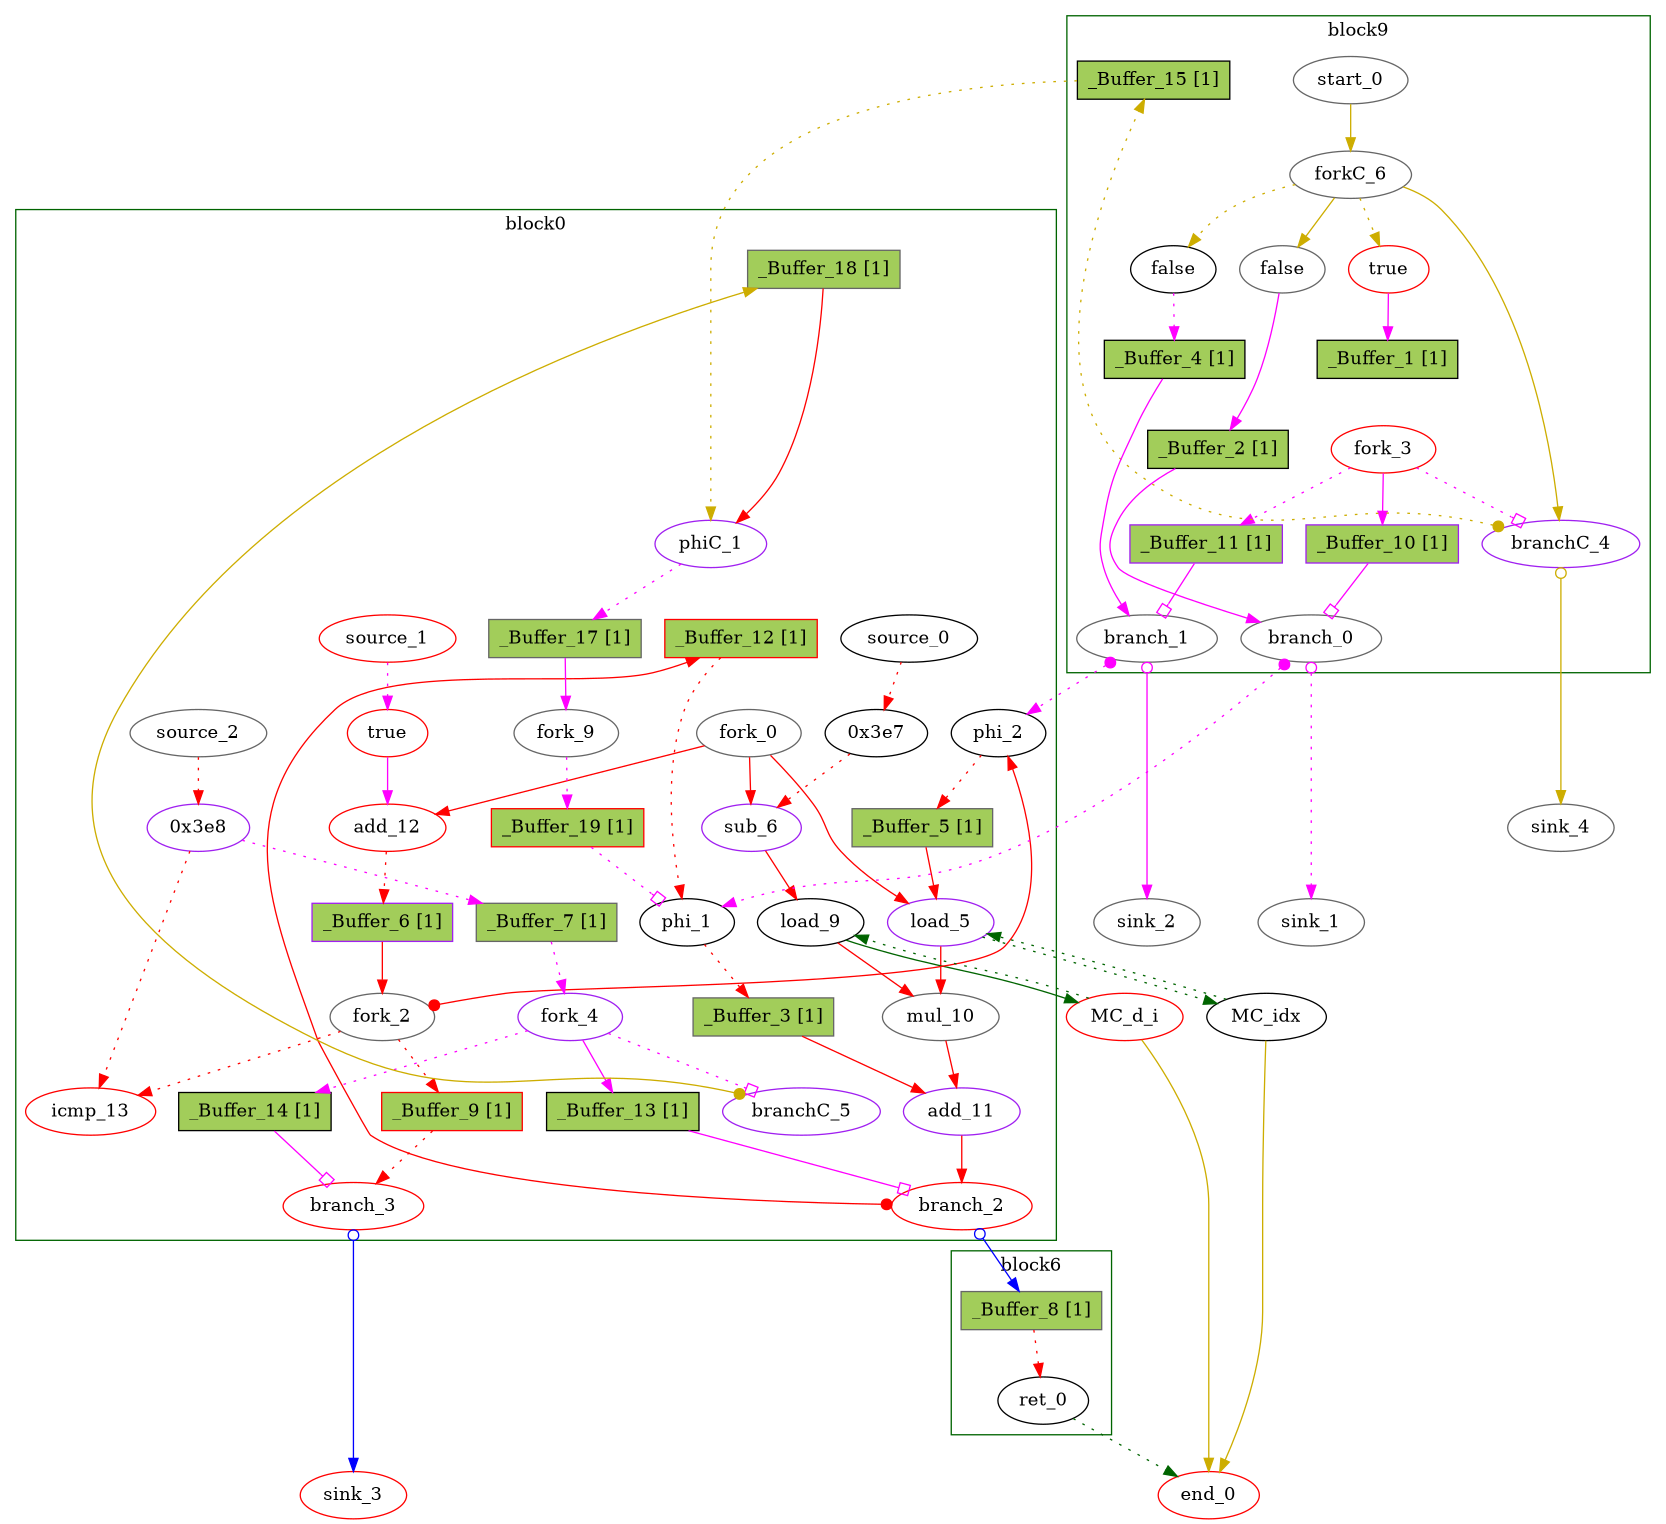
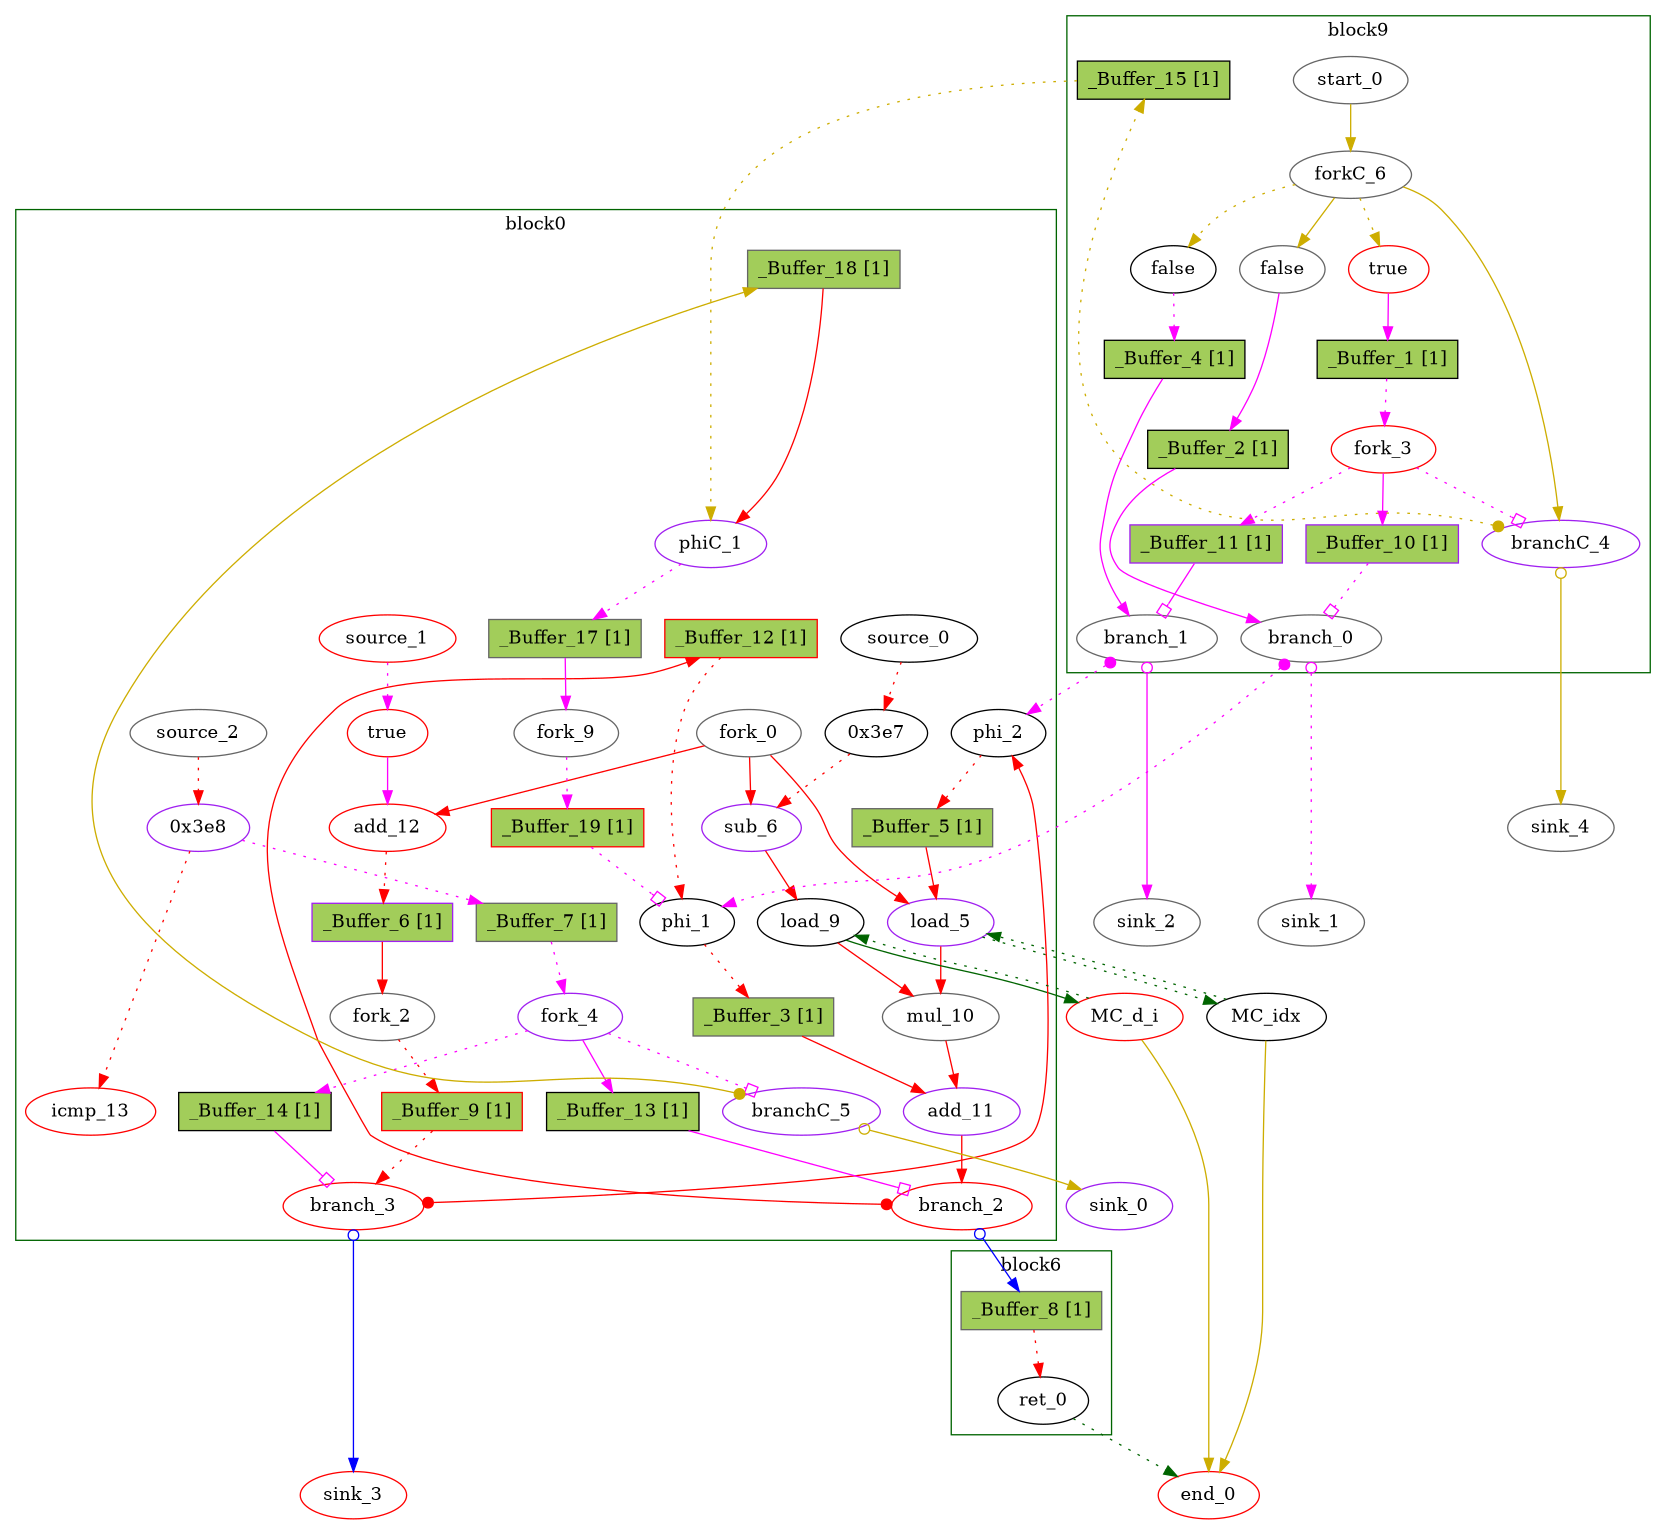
  digraph {
    node [bbID=2 color=gray40 in="in1:1" out="out1:32" shape=oval type=Buffer]
    edge [arrowhead=normal color=magenta from=out1 style=solid to=in1]
    phi_1 [color=black delay=4 in="in1?:1 in2:32 in3:32" retimingDiff=0.8 type=Mux]
    phi_2 [color=black delay=4 in="in1?:1 in2:32 in3:32" retimingDiff=0.2 type=Mux]
    load_5 [color=purple delay=4 in="in1:32 in2:32" latency=2 offset=0 op=mc_load_op out="out1:32 out2:32" portID=0 retimingDiff=0.4 type=Operator]
    n4 [color=black delay=4 in="in1:32" label="0x3e7" retimingDiff=0.4 type=Constant value="0x3e7"]
    sub_6 [color=purple delay=4 in="in1:32 in2:32" op=sub_op retimingDiff=0.4 type=Operator]
    load_9 [color=black delay=4 in="in1:32 in2:32" latency=2 offset=0 op=mc_load_op out="out1:32 out2:32" portID=0 retimingDiff=0.4 type=Operator]
    mul_10 [delay=4 in="in1:32 in2:32" latency=4 op=mul_op retimingDiff=0.8 type=Operator]
    add_11 [color=purple delay=4 in="in1:32 in2:32" op=add_op retimingDiff=1.6 type=Operator]
    n9 [color=red delay=4 label=true out="out1:1" retimingDiff=0.4 type=Constant value="0x1"]
    add_12 [color=red delay=4 in="in1:32 in2:32" op=add_op retimingDiff=0.4 type=Operator]
    n11 [color=purple delay=4 in="in1:32" label="0x3e8" retimingDiff=0.6 type=Constant value="0x3e8"]
    icmp_13 [color=red delay=4 in="in1:32 in2:32" op=icmp_ult_op out="out1:1" retimingDiff=0.6 type=Operator]
    fork_0 [delay=4 in="in1:32" out="out1:32 out2:32 out3:32" retimingDiff=0.4 type=Fork]
    fork_2 [delay=4 in="in1:32" out="out1:32 out2:32" retimingDiff=0.6 type=Fork]
    branch_2 [color=red delay=4 in="in1:32 in2?:1" out="out1+:32 out2-:32" retimingDiff=1.6 type=Branch]
    branch_3 [color=red delay=4 in="in1:32 in2?:1" out="out1+:32 out2-:32" retimingDiff=1.2 type=Branch]
    fork_4 [color=purple delay=4 out="out1:1 out2:1 out3:1" retimingDiff=0.8 type=Fork]
    phiC_1 [color=purple delay=4 in="in1:0 in2:0" out="out1:0 out2?:1" type=CntrlMerge]
    branchC_5 [color=purple delay=4 in="in1:0 in2?:1" out="out1+:0 out2-:0" retimingDiff=0.8 type=Branch]
    source_0 [color=black retimingDiff=0.4 type=Source in=""]
    source_1 [color=red out="out1:1" retimingDiff=0.4 type=Source in=""]
    source_2 [retimingDiff=0.6 type=Source in=""]
    fork_9 [delay=4 out="out1:1 out2:1" retimingDiff=0.2 type=Fork]
    n24 [fillcolor=darkolivegreen3 height=0.4 in="in1:32" label="_Buffer_3 [1]" shape=box slots=1 style=filled transparent=false]
    n25 [fillcolor=darkolivegreen3 height=0.4 in="in1:32" label="_Buffer_5 [1]" shape=box slots=1 style=filled transparent=false]
    n26 [color=purple fillcolor=darkolivegreen3 height=0.4 in="in1:32" label="_Buffer_6 [1]" shape=box slots=1 style=filled transparent=false]
    n27 [fillcolor=darkolivegreen3 height=0.4 label="_Buffer_7 [1]" out="out1:1" shape=box slots=1 style=filled transparent=false]
    n28 [color=red fillcolor=darkolivegreen3 height=0.4 in="in1:32" label="_Buffer_9 [1]" shape=box slots=1 style=filled transparent=false]
    n29 [color=red fillcolor=darkolivegreen3 height=0.4 in="in1:32" label="_Buffer_12 [1]" shape=box slots=1 style=filled transparent=false]
    n30 [color=black fillcolor=darkolivegreen3 height=0.4 label="_Buffer_13 [1]" out="out1:1" shape=box slots=1 style=filled transparent=false]
    n31 [color=black fillcolor=darkolivegreen3 height=0.4 label="_Buffer_14 [1]" out="out1:1" shape=box slots=1 style=filled transparent=false]
    n32 [fillcolor=darkolivegreen3 height=0.4 label="_Buffer_17 [1]" out="out1:1" shape=box slots=1 style=filled transparent=false]
    n33 [fillcolor=darkolivegreen3 height=0.4 in="in1:0" label="_Buffer_18 [1]" out="out1:0" shape=box slots=1 style=filled transparent=false]
    n34 [color=red fillcolor=darkolivegreen3 height=0.4 label="_Buffer_19 [1]" out="out1:1" shape=box slots=1 style=filled transparent=false]
    n35 [bbID=1 color=red delay=4 label=true out="out1:1" type=Constant value="0x1"]
    n36 [bbID=1 delay=4 label=false out="out1:1" type=Constant value="0x0"]
    n37 [bbID=1 color=black delay=4 label=false out="out1:1" type=Constant value="0x0"]
    branch_0 [bbID=1 delay=4 in="in1:1 in2?:1" out="out1+:1 out2-:1" type=Branch]
    branch_1 [bbID=1 delay=4 in="in1:1 in2?:1" out="out1+:1 out2-:1" type=Branch]
    fork_3 [bbID=1 color=red delay=4 out="out1:1 out2:1 out3:1" type=Fork]
    start_0 [bbID=1 in="in1:0" out="out1:0" type=Entry]
    forkC_6 [bbID=1 delay=4 in="in1:0" out="out1:0 out2:0 out3:0 out4:0" type=Fork]
    branchC_4 [bbID=1 color=purple delay=4 in="in1:0 in2?:1" out="out1+:0 out2-:0" type=Branch]
    n44 [bbID=1 color=black fillcolor=darkolivegreen3 height=0.4 label="_Buffer_1 [1]" out="out1:1" shape=box slots=1 style=filled transparent=false]
    n45 [bbID=1 color=black fillcolor=darkolivegreen3 height=0.4 label="_Buffer_2 [1]" out="out1:1" shape=box slots=1 style=filled transparent=false]
    n46 [bbID=1 color=black fillcolor=darkolivegreen3 height=0.4 label="_Buffer_4 [1]" out="out1:1" shape=box slots=1 style=filled transparent=false]
    n47 [bbID=1 color=purple fillcolor=darkolivegreen3 height=0.4 label="_Buffer_10 [1]" out="out1:1" shape=box slots=1 style=filled transparent=false]
    n48 [bbID=1 color=purple fillcolor=darkolivegreen3 height=0.4 label="_Buffer_11 [1]" out="out1:1" shape=box slots=1 style=filled transparent=false]
    n49 [bbID=1 color=black fillcolor=darkolivegreen3 height=0.4 in="in1:0" label="_Buffer_15 [1]" out="out1:0" shape=box slots=1 style=filled transparent=false]
    ret_0 [bbID=3 color=black delay=4 in="in1:32" op=ret_op type=Operator]
    n51 [bbID=3 fillcolor=darkolivegreen3 height=0.4 in="in1:32" label="_Buffer_8 [1]" shape=box slots=1 style=filled transparent=false]
    MC_idx [bbID=0 bbcount=0 color=black in="in1:32*l0a" ldcount=1 memory=idx out="out1:32*l0d out2:0*e" stcount=0 type=MC shape=""]
    MC_d_i [bbID=0 bbcount=0 color=red in="in1:32*l0a" ldcount=1 memory=d_i out="out1:32*l0d out2:0*e" stcount=0 type=MC shape=""]
    sink_3 [bbID=0 color=red in="in1:32" type=Sink out=""]
+   sink_0 [bbID=0 color=purple in="in1:0" type=Sink out=""]
    sink_1 [bbID=0 type=Sink out=""]
    sink_2 [bbID=0 type=Sink out=""]
    sink_4 [bbID=0 in="in1:0" type=Sink out=""]
    end_0 [bbID=0 color=red in="in1:0*e in2:0*e in3:32" type=Exit]
    subgraph cluster_1 {
      color=darkgreen
      label=block0
      phi_1
      phi_2
      load_5
      n4
      sub_6
      load_9
      mul_10
      add_11
      n9
      add_12
      n11
      icmp_13
      fork_0
      fork_2
      branch_2
      branch_3
      fork_4
      phiC_1
      branchC_5
      source_0
      source_1
      source_2
      fork_9
      n24
      n25
      n26
      n27
      n28
      n29
      n30
      n31
      n32
      n33
      n34
    }
    subgraph cluster_2 {
      color=darkgreen
      label=block9
      n35
      n36
      n37
      branch_0
      branch_1
      fork_3
      start_0
      forkC_6
      branchC_4
      n44
      n45
      n46
      n47
      n48
      n49
    }
    subgraph cluster_3 {
      color=darkgreen
      label=block6
      ret_0
      n51
    }
    phi_1 -> n24 [color=red style=dotted]
    phi_2 -> n25 [color=red style=dotted]
    load_5 -> mul_10 [color=red]
    load_5 -> MC_idx [color=darkgreen from=out2 style=dotted]
    n4 -> sub_6 [color=red style=dotted]
    sub_6 -> load_9 [color=red to=in2]
    load_9 -> mul_10 [color=red to=in2]
    load_9 -> MC_d_i [color=darkgreen from=out2]
    mul_10 -> add_11 [color=red to=in2]
    add_11 -> branch_2 [color=red]
    n9 -> add_12 [to=in2]
    add_12 -> n26 [color=red style=dotted]
    n11 -> icmp_13 [color=red style=dotted to=in2]
    n11 -> n27 [style=dotted]
    fork_0 -> load_5 [color=red from=out3 to=in2]
    fork_0 -> sub_6 [color=red to=in2]
    fork_0 -> add_12 [color=red from=out2]
-   fork_2 -> icmp_13 [color=red style=dotted]
    fork_2 -> n28 [color=red from=out2 style=dotted]
    branch_2 -> n29 [arrowtail=dot color=red constraint=false dir=both]
    branch_2 -> n51 [arrowtail=odot color=blue dir=both from=out2]
-   fork_2 -> phi_2 [arrowtail=dot color=red constraint=false dir=both minlen=3 to=in3]
+   branch_3 -> phi_2 [arrowtail=dot color=red constraint=false dir=both minlen=3 to=in3]
    branch_3 -> sink_3 [arrowtail=odot color=blue dir=both from=out2 minlen=3]
    fork_4 -> branchC_5 [arrowhead=obox from=out3 style=dotted to=in2]
    fork_4 -> n30 [from=out2]
    fork_4 -> n31 [style=dotted]
    phiC_1 -> n32 [from=out2 style=dotted]
    branchC_5 -> n33 [arrowtail=dot color=gold3 constraint=false dir=both]
+   branchC_5 -> sink_0 [arrowtail=odot color=gold3 dir=both from=out2]
    source_0 -> n4 [color=red style=dotted]
    source_1 -> n9 [style=dotted]
    source_2 -> n11 [color=red style=dotted]
    fork_9 -> n34 [style=dotted]
    n24 -> add_11 [color=red]
    n25 -> load_5 [color=red]
    n26 -> fork_2 [color=red]
    n27 -> fork_4 [style=dotted]
    n28 -> branch_3 [color=red style=dotted]
    n29 -> phi_1 [color=red minlen=3 style=dotted to=in3]
    n30 -> branch_2 [arrowhead=obox to=in2]
    n31 -> branch_3 [arrowhead=obox to=in2]
    n32 -> fork_9
    n33 -> phiC_1 [color=red minlen=3 to=in2]
    n34 -> phi_1 [arrowhead=obox style=dotted]
    n35 -> n44
    n36 -> n45
    n37 -> n46 [style=dotted]
    branch_0 -> phi_1 [arrowtail=dot dir=both style=dotted to=in2]
    branch_0 -> sink_1 [arrowtail=odot dir=both from=out2 minlen=3 style=dotted]
    branch_1 -> phi_2 [arrowtail=dot dir=both style=dotted to=in2]
    branch_1 -> sink_2 [arrowtail=odot dir=both from=out2 minlen=3]
    fork_3 -> branchC_4 [arrowhead=obox from=out3 style=dotted to=in2]
    fork_3 -> n47 [from=out2]
    fork_3 -> n48 [style=dotted]
    start_0 -> forkC_6 [color=gold3]
    forkC_6 -> n35 [color=gold3 from=out4 style=dotted]
    forkC_6 -> n36 [color=gold3]
    forkC_6 -> n37 [color=gold3 from=out2 style=dotted]
    forkC_6 -> branchC_4 [color=gold3 from=out3]
    branchC_4 -> n49 [arrowtail=dot color=gold3 constraint=false dir=both style=dotted]
    branchC_4 -> sink_4 [arrowtail=odot color=gold3 dir=both from=out2 minlen=3]
+   n44 -> fork_3 [style=dotted]
    n45 -> branch_0
    n46 -> branch_1
-   n47 -> branch_0 [arrowhead=obox to=in2]
+   n47 -> branch_0 [arrowhead=obox style=dotted to=in2]
    n48 -> branch_1 [arrowhead=obox to=in2]
    n49 -> phiC_1 [color=gold3 style=dotted]
    ret_0 -> end_0 [color=darkgreen style=dotted to=in3]
    n51 -> ret_0 [color=red style=dotted]
    MC_idx -> load_5 [color=darkgreen style=dotted]
    MC_idx -> end_0 [color=gold3 from=out2]
    MC_d_i -> load_9 [color=darkgreen style=dotted]
    MC_d_i -> end_0 [color=gold3 from=out2 to=in2]
  }
